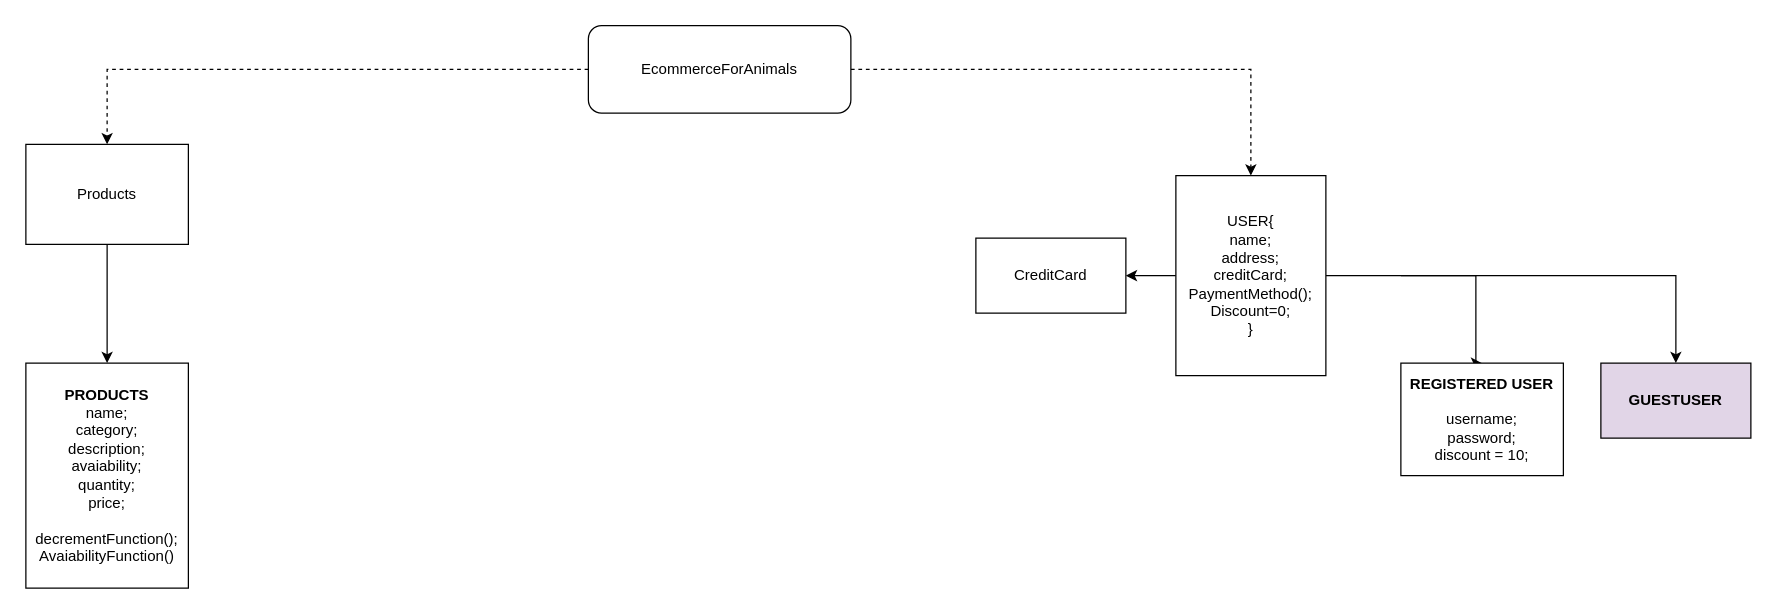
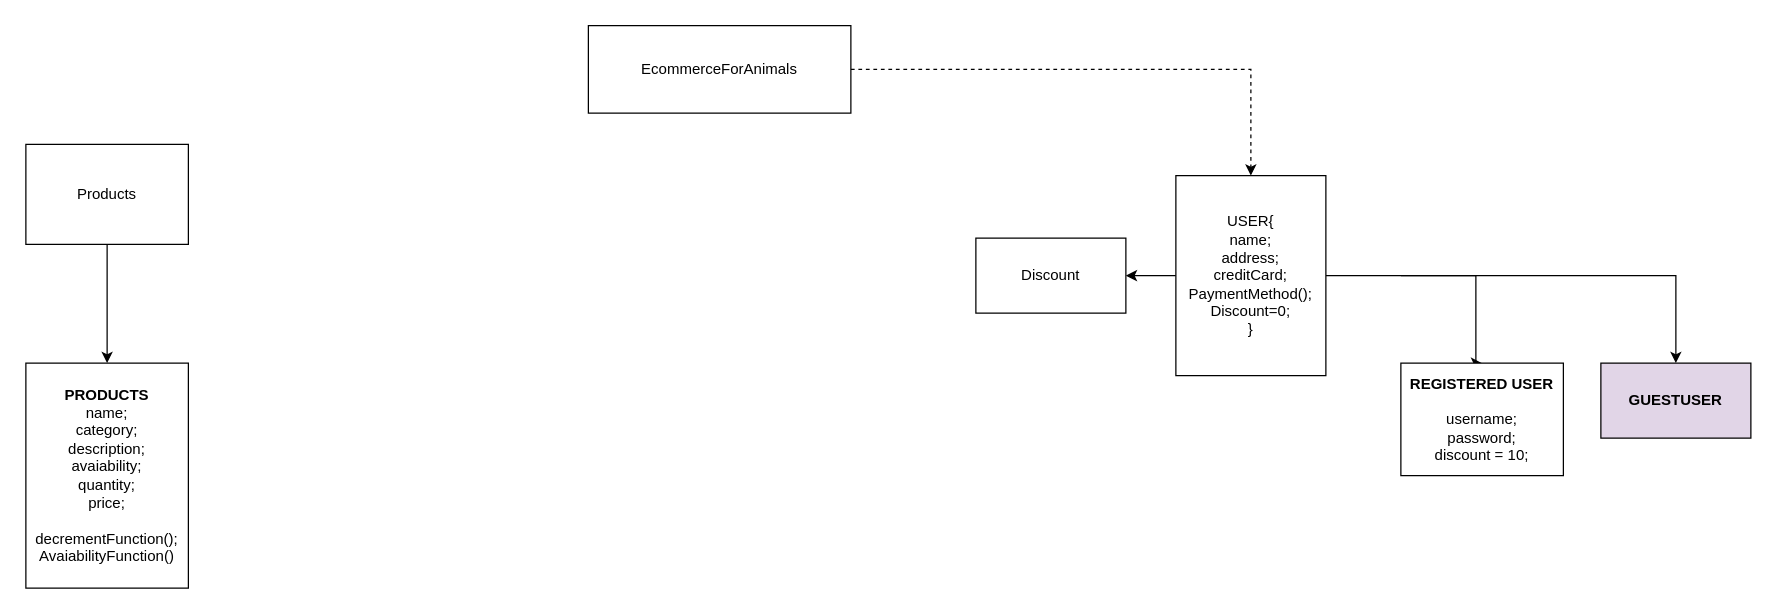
  <mxCell id="0" />
  <mxCell id="1" parent="0" />
  <mxCell id="2" value="" style="edgeStyle=orthogonalEdgeStyle;rounded=0;orthogonalLoop=1;jettySize=auto;html=1;" parent="1" source="4" target="5" edge="1"><mxGeometry relative="1" as="geometry" /></mxCell>
  <mxCell id="3" value="" style="edgeStyle=orthogonalEdgeStyle;rounded=0;orthogonalLoop=1;jettySize=auto;html=1;" parent="1" source="4" target="6" edge="1"><mxGeometry relative="1" as="geometry"><Array as="points"><mxPoint x="1340" y="220" /></Array></mxGeometry></mxCell>
  <mxCell id="4" value="USER{&lt;br&gt;name;&lt;br&gt;address;&lt;br&gt;creditCard;&lt;br&gt;PaymentMethod();&lt;br&gt;Discount=0;&lt;br&gt;}" style="rounded=0;whiteSpace=wrap;html=1;" parent="1" vertex="1"><mxGeometry x="940" y="140" width="120" height="160" as="geometry" /></mxCell>
- <mxCell id="5" value="CreditCard" style="rounded=0;whiteSpace=wrap;html=1;" parent="1" vertex="1"><mxGeometry x="780" y="190" width="120" height="60" as="geometry" /></mxCell>
+ <mxCell id="5" value="Discount" style="rounded=0;whiteSpace=wrap;html=1;" parent="1" vertex="1"><mxGeometry x="780" y="190" width="120" height="60" as="geometry" /></mxCell>
  <mxCell id="6" value="&lt;b&gt;GUESTUSER&lt;/b&gt;" style="rounded=0;whiteSpace=wrap;html=1;fillColor=#e1d5e7;" parent="1" vertex="1"><mxGeometry x="1280" y="290" width="120" height="60" as="geometry" /></mxCell>
  <mxCell id="7" style="edgeStyle=orthogonalEdgeStyle;rounded=0;orthogonalLoop=1;jettySize=auto;html=1;exitX=0.5;exitY=0;exitDx=0;exitDy=0;startArrow=classic;startFill=1;endArrow=none;endFill=0;" parent="1" source="8" edge="1"><mxGeometry relative="1" as="geometry"><mxPoint x="1120" y="220" as="targetPoint" /><Array as="points"><mxPoint x="1180" y="220" /></Array></mxGeometry></mxCell>
  <mxCell id="8" value="&lt;b&gt;REGISTERED USER&lt;/b&gt;&lt;br&gt;&lt;br&gt;username;&lt;br&gt;password;&lt;br&gt;discount = 10;" style="rounded=0;whiteSpace=wrap;html=1;" parent="1" vertex="1"><mxGeometry x="1120" y="290" width="130" height="90" as="geometry" /></mxCell>
- <mxCell id="9" value="" style="edgeStyle=orthogonalEdgeStyle;rounded=0;orthogonalLoop=1;jettySize=auto;html=1;dashed=1;startArrow=none;startFill=0;endArrow=classic;endFill=1;" parent="1" source="11" target="13" edge="1"><mxGeometry relative="1" as="geometry" /></mxCell>
  <mxCell id="10" style="edgeStyle=orthogonalEdgeStyle;rounded=0;orthogonalLoop=1;jettySize=auto;html=1;exitX=1;exitY=0.5;exitDx=0;exitDy=0;entryX=0.5;entryY=0;entryDx=0;entryDy=0;dashed=1;startArrow=none;startFill=0;endArrow=classic;endFill=1;" parent="1" source="11" target="4" edge="1"><mxGeometry relative="1" as="geometry" /></mxCell>
- <mxCell id="11" value="EcommerceForAnimals" style="whiteSpace=wrap;html=1;rounded=1;" parent="1" vertex="1"><mxGeometry x="470" y="20" width="210" height="70" as="geometry" /></mxCell>
+ <mxCell id="11" value="EcommerceForAnimals" style="rounded=0;whiteSpace=wrap;html=1;" parent="1" vertex="1"><mxGeometry x="470" y="20" width="210" height="70" as="geometry" /></mxCell>
  <mxCell id="12" value="" style="edgeStyle=orthogonalEdgeStyle;rounded=0;orthogonalLoop=1;jettySize=auto;html=1;" edge="1" parent="1" source="13" target="14"><mxGeometry relative="1" as="geometry" /></mxCell>
  <mxCell id="13" value="Products" style="rounded=0;whiteSpace=wrap;html=1;" parent="1" vertex="1"><mxGeometry x="20" y="115" width="130" height="80" as="geometry" /></mxCell>
  <mxCell id="14" value="&lt;b&gt;PRODUCTS&lt;/b&gt;&lt;br&gt;name;&lt;br&gt;category;&lt;br&gt;description;&lt;br&gt;avaiability;&lt;br&gt;quantity;&lt;br&gt;price;&lt;br&gt;&lt;br&gt;decrementFunction();&lt;br&gt;AvaiabilityFunction()" style="rounded=0;whiteSpace=wrap;html=1;" vertex="1" parent="1"><mxGeometry x="20" y="290" width="130" height="180" as="geometry" /></mxCell>
